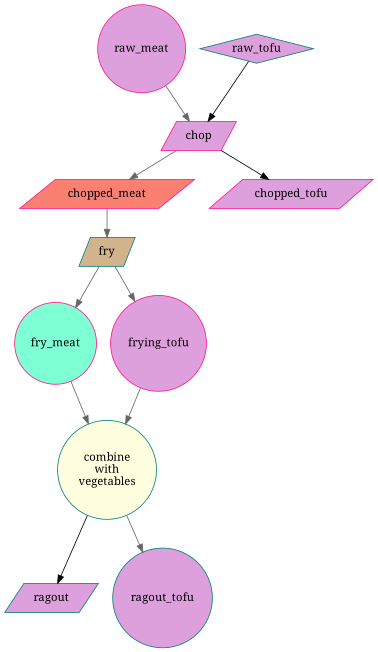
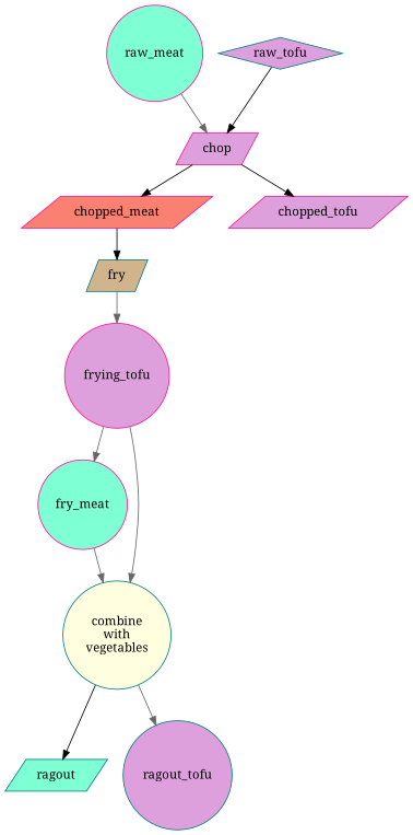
  digraph {
    fontname="Noto Serif"
    rankdir=TB
    node [color=deeppink fillcolor=plum fontname="Noto Serif" shape=circle style=filled]
    edge [color=gray40 fontname="Noto Serif"]
-   raw_meat
+   raw_meat [fillcolor=aquamarine]
    chop [shape=parallelogram]
    chopped_meat [fillcolor=salmon shape=parallelogram]
    chopped_tofu [shape=parallelogram]
    n5 [fillcolor=aquamarine label=fry_meat]
    n6 [color=teal fillcolor=lightyellow label="combine\nwith\nvegetables"]
-   ragout [color=teal shape=parallelogram]
+   ragout [color=teal fillcolor=aquamarine shape=parallelogram]
    ragout_tofu [color=teal]
    fry [color=teal fillcolor=tan shape=parallelogram]
    frying_tofu
    raw_tofu [color=teal shape=diamond]
    raw_meat -> chop
-   chop -> chopped_meat
+   chop -> chopped_meat [color=black]
    chop -> chopped_tofu [color=black]
-   chopped_meat -> fry
+   chopped_meat -> fry [color=black]
    n5 -> n6
    n6 -> ragout [color=black]
    n6 -> ragout_tofu
-   fry -> n5
+   frying_tofu -> n5
    fry -> frying_tofu
    frying_tofu -> n6
    raw_tofu -> chop [color=black]
  }
